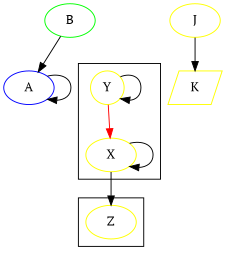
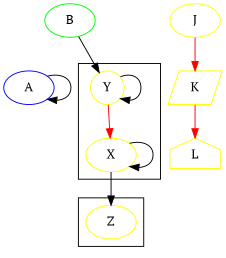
  strict digraph {
    fontname="PT Serif"
    node [color=yellow fontname="PT Serif" shape=ellipse]
    edge [fontname="PT Serif"]
    A [color=blue]
    B [color=green]
    X
    Y [shape=circle]
    Z
    K [shape=parallelogram]
    J
+   L [shape=house]
    subgraph sub_1 {
      A
      B
    }
    subgraph cluster_2 {
      X
      Y
    }
    subgraph cluster_3 {
      Z
    }
    A -> A
-   B -> A
+   B -> Y
    X -> X
    X -> Z
    Y -> X [color=red]
    Y -> Y
-   J -> K [color=black]
+   K -> L [color=red]
+   J -> K [color=red]
  }
